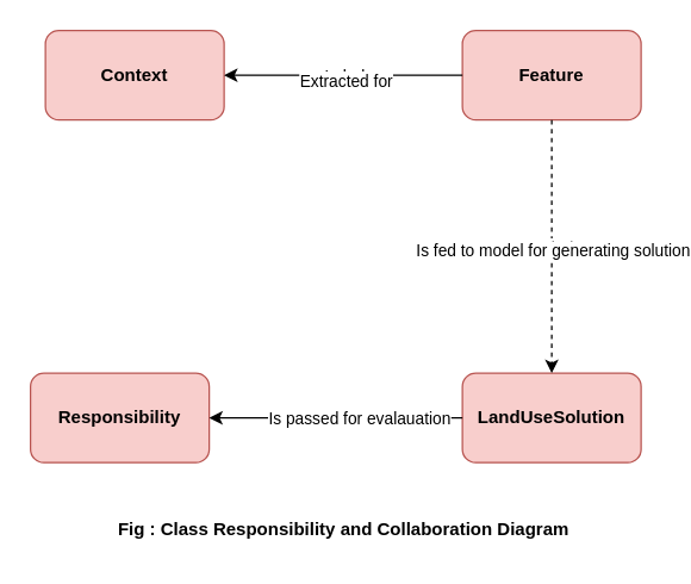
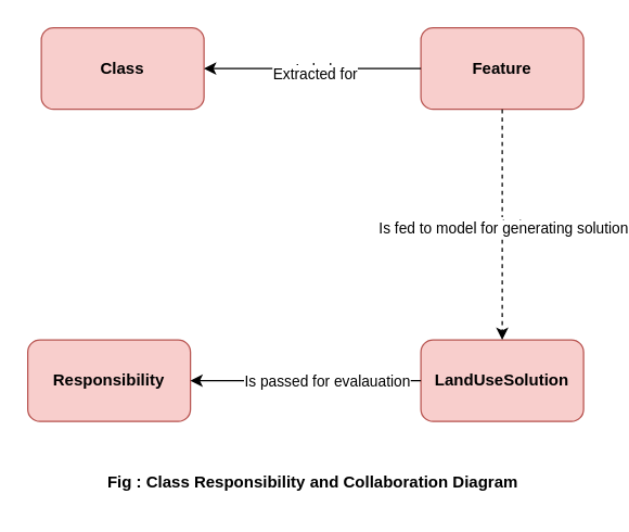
  <mxCell id="0" />
  <mxCell id="1" parent="0" />
  <mxCell id="2" value="&lt;b&gt;Responsibility&lt;/b&gt;" style="rounded=1;whiteSpace=wrap;html=1;fillColor=#f8cecc;strokeColor=#b85450;" vertex="1" parent="1"><mxGeometry x="20" y="250" width="120" height="60" as="geometry" /></mxCell>
  <mxCell id="3" value="&lt;b&gt;Feature&lt;/b&gt;" style="rounded=1;whiteSpace=wrap;html=1;fillColor=#f8cecc;strokeColor=#b85450;" vertex="1" parent="1"><mxGeometry x="310" y="20" width="120" height="60" as="geometry" /></mxCell>
- <mxCell id="4" value="&lt;b&gt;Context&lt;/b&gt;" style="rounded=1;whiteSpace=wrap;html=1;fillColor=#f8cecc;strokeColor=#b85450;" vertex="1" parent="1"><mxGeometry x="30" y="20" width="120" height="60" as="geometry" /></mxCell>
+ <mxCell id="4" value="&lt;b&gt;Class&lt;/b&gt;" style="rounded=1;whiteSpace=wrap;html=1;fillColor=#f8cecc;strokeColor=#b85450;" vertex="1" parent="1"><mxGeometry x="30" y="20" width="120" height="60" as="geometry" /></mxCell>
  <mxCell id="5" value="&lt;b&gt;LandUseSolution&lt;/b&gt;" style="rounded=1;whiteSpace=wrap;html=1;fillColor=#f8cecc;strokeColor=#b85450;" vertex="1" parent="1"><mxGeometry x="310" y="250" width="120" height="60" as="geometry" /></mxCell>
  <mxCell id="6" value="" style="endArrow=classic;html=1;rounded=0;entryX=1;entryY=0.5;entryDx=0;entryDy=0;exitX=0;exitY=0.5;exitDx=0;exitDy=0;" edge="1" parent="1" source="3" target="4"><mxGeometry relative="1" as="geometry"><mxPoint x="313" y="49" as="sourcePoint" /><mxPoint x="150" y="40" as="targetPoint" /></mxGeometry></mxCell>
  <mxCell id="7" value="Label" style="edgeLabel;resizable=0;html=1;align=center;verticalAlign=middle;" connectable="0" vertex="1" parent="6"><mxGeometry relative="1" as="geometry" /></mxCell>
  <mxCell id="8" value="Text" style="edgeLabel;html=1;align=center;verticalAlign=middle;resizable=0;points=[];" vertex="1" connectable="0" parent="6"><mxGeometry x="-0.021" y="3" relative="1" as="geometry"><mxPoint as="offset" /></mxGeometry></mxCell>
  <mxCell id="9" value="Extracted for" style="edgeLabel;html=1;align=center;verticalAlign=middle;resizable=0;points=[];" vertex="1" connectable="0" parent="6"><mxGeometry x="-0.009" y="3" relative="1" as="geometry"><mxPoint as="offset" /></mxGeometry></mxCell>
  <mxCell id="10" value="" style="endArrow=classic;html=1;rounded=0;entryX=0.5;entryY=0;entryDx=0;entryDy=0;exitX=0.5;exitY=1;exitDx=0;exitDy=0;dashed=1;" edge="1" parent="1" source="3" target="5"><mxGeometry relative="1" as="geometry"><mxPoint x="210" y="150" as="sourcePoint" /><mxPoint x="310" y="150" as="targetPoint" /></mxGeometry></mxCell>
  <mxCell id="11" value="Label" style="edgeLabel;resizable=0;html=1;align=center;verticalAlign=middle;" connectable="0" vertex="1" parent="10"><mxGeometry relative="1" as="geometry" /></mxCell>
  <mxCell id="12" value="Is fed to model for generating solution" style="edgeLabel;html=1;align=center;verticalAlign=middle;resizable=0;points=[];" vertex="1" connectable="0" parent="10"><mxGeometry x="0.02" relative="1" as="geometry"><mxPoint as="offset" /></mxGeometry></mxCell>
  <mxCell id="13" value="" style="endArrow=classic;html=1;rounded=0;entryX=1;entryY=0.5;entryDx=0;entryDy=0;exitX=0;exitY=0.5;exitDx=0;exitDy=0;" edge="1" parent="1" source="5" target="2"><mxGeometry relative="1" as="geometry"><mxPoint x="230" y="140" as="sourcePoint" /><mxPoint x="160" y="270" as="targetPoint" /></mxGeometry></mxCell>
  <mxCell id="14" value="Label" style="edgeLabel;resizable=0;html=1;align=center;verticalAlign=middle;" connectable="0" vertex="1" parent="13"><mxGeometry relative="1" as="geometry" /></mxCell>
  <mxCell id="15" value="Is passed for evalauation" style="edgeLabel;html=1;align=center;verticalAlign=middle;resizable=0;points=[];" vertex="1" connectable="0" parent="13"><mxGeometry x="0.04" y="-3" relative="1" as="geometry"><mxPoint x="18" y="3" as="offset" /></mxGeometry></mxCell>
  <mxCell id="16" value="&lt;b&gt;Fig : Class Responsibility and Collaboration Diagram&lt;/b&gt;" style="text;html=1;align=center;verticalAlign=middle;resizable=0;points=[];autosize=1;strokeColor=none;fillColor=none;" vertex="1" parent="1"><mxGeometry x="65" y="340" width="330" height="30" as="geometry" /></mxCell>
